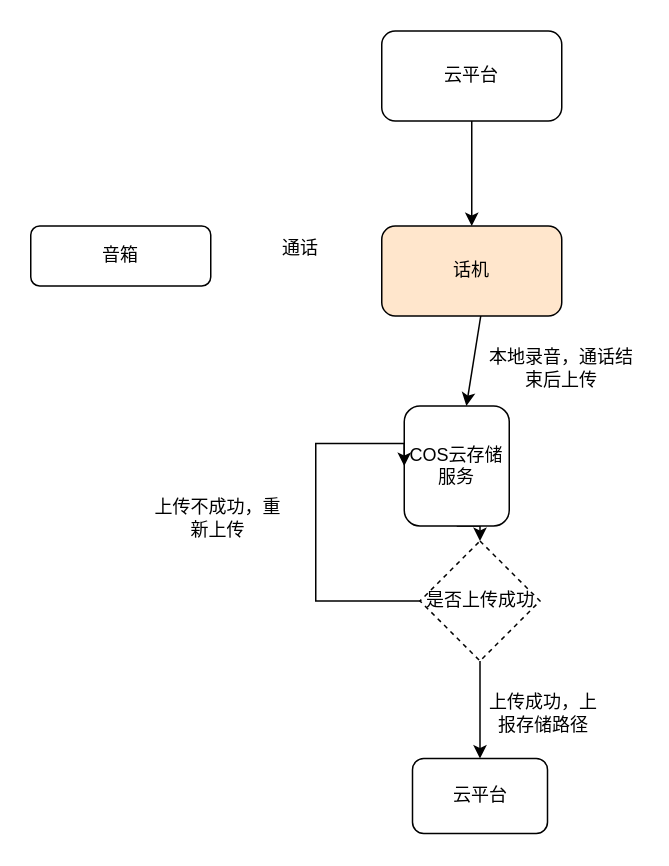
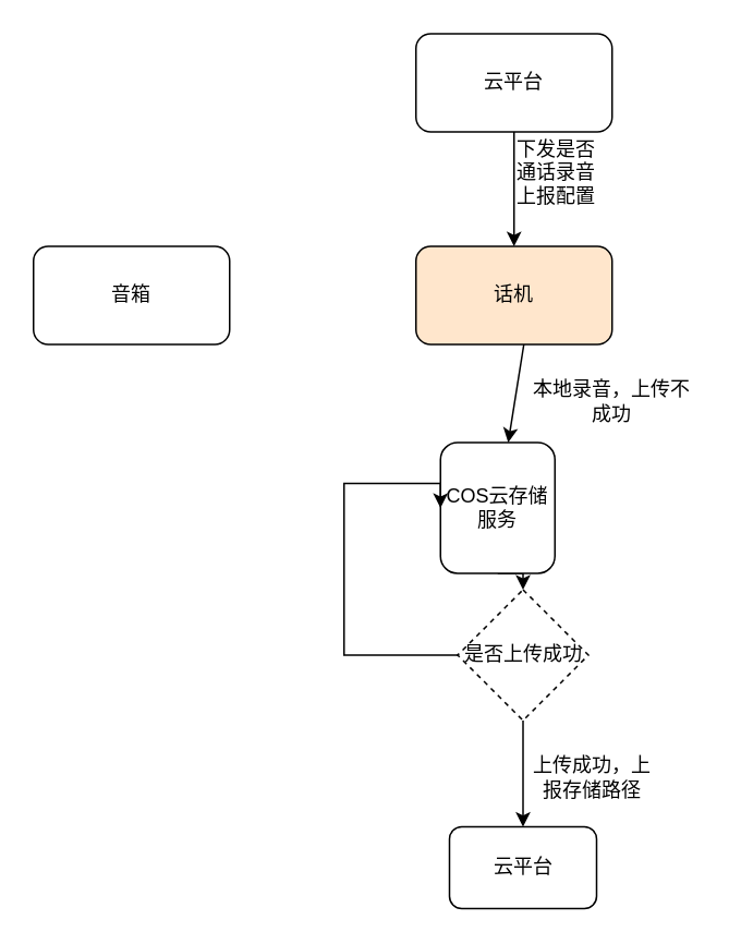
  <mxCell id="0" />
  <mxCell id="1" parent="0" />
  <mxCell id="2" value="话机" style="rounded=1;whiteSpace=wrap;html=1;fillColor=#ffe6cc;" vertex="1" parent="1"><mxGeometry x="254" y="150" width="120" height="60" as="geometry" /></mxCell>
- <mxCell id="3" value="音箱" style="rounded=1;whiteSpace=wrap;html=1;" vertex="1" parent="1"><mxGeometry x="20" y="150" width="120" height="40" as="geometry" /></mxCell>
- <mxCell id="4" value="通话" style="text;html=1;strokeColor=none;fillColor=none;align=center;verticalAlign=middle;whiteSpace=wrap;rounded=0;" vertex="1" parent="1"><mxGeometry x="170" y="150" width="60" height="30" as="geometry" /></mxCell>
+ <mxCell id="3" value="音箱" style="rounded=1;whiteSpace=wrap;html=1;" vertex="1" parent="1"><mxGeometry x="20" y="150" width="120" height="60" as="geometry" /></mxCell>
  <mxCell id="5" style="edgeStyle=orthogonalEdgeStyle;rounded=0;orthogonalLoop=1;jettySize=auto;html=1;exitX=0.5;exitY=1;exitDx=0;exitDy=0;entryX=0.5;entryY=0;entryDx=0;entryDy=0;" edge="1" parent="1" source="6" target="11"><mxGeometry relative="1" as="geometry" /></mxCell>
  <mxCell id="6" value="COS云存储服务" style="rounded=1;whiteSpace=wrap;html=1;" vertex="1" parent="1"><mxGeometry x="269" y="270" width="70" height="80" as="geometry" /></mxCell>
  <mxCell id="7" value="云平台" style="rounded=1;whiteSpace=wrap;html=1;" vertex="1" parent="1"><mxGeometry x="274.5" y="505" width="90" height="50" as="geometry" /></mxCell>
  <mxCell id="8" value="" style="endArrow=classic;html=1;rounded=0;" edge="1" parent="1" target="6"><mxGeometry width="50" height="50" relative="1" as="geometry"><mxPoint x="320" y="210" as="sourcePoint" /><mxPoint x="320" y="260" as="targetPoint" /></mxGeometry></mxCell>
  <mxCell id="9" style="edgeStyle=orthogonalEdgeStyle;rounded=0;orthogonalLoop=1;jettySize=auto;html=1;exitX=0.5;exitY=1;exitDx=0;exitDy=0;entryX=0.5;entryY=0;entryDx=0;entryDy=0;" edge="1" parent="1" source="11" target="7"><mxGeometry relative="1" as="geometry" /></mxCell>
  <mxCell id="10" style="edgeStyle=orthogonalEdgeStyle;rounded=0;orthogonalLoop=1;jettySize=auto;html=1;exitX=0;exitY=0.5;exitDx=0;exitDy=0;entryX=0;entryY=0.5;entryDx=0;entryDy=0;" edge="1" parent="1" source="11" target="6"><mxGeometry relative="1" as="geometry"><Array as="points"><mxPoint x="210" y="400" /><mxPoint x="210" y="295" /></Array></mxGeometry></mxCell>
  <mxCell id="11" value="是否上传成功" style="rhombus;whiteSpace=wrap;html=1;dashed=1;" vertex="1" parent="1"><mxGeometry x="279.5" y="360" width="80" height="80" as="geometry" /></mxCell>
- <mxCell id="12" value="本地录音，通话结束后上传" style="text;html=1;strokeColor=none;fillColor=none;align=center;verticalAlign=middle;whiteSpace=wrap;rounded=0;" vertex="1" parent="1"><mxGeometry x="324" y="230" width="100" height="30" as="geometry" /></mxCell>
+ <mxCell id="12" value="本地录音，上传不成功" style="text;html=1;strokeColor=none;fillColor=none;align=center;verticalAlign=middle;whiteSpace=wrap;rounded=0;" vertex="1" parent="1"><mxGeometry x="324" y="230" width="100" height="30" as="geometry" /></mxCell>
  <mxCell id="13" value="上传成功，上报存储路径" style="text;html=1;strokeColor=none;fillColor=none;align=center;verticalAlign=middle;whiteSpace=wrap;rounded=0;" vertex="1" parent="1"><mxGeometry x="324" y="460" width="76" height="30" as="geometry" /></mxCell>
- <mxCell id="14" value="上传不成功，重新上传" style="text;html=1;strokeColor=none;fillColor=none;align=center;verticalAlign=middle;whiteSpace=wrap;rounded=0;" vertex="1" parent="1"><mxGeometry x="100" y="330" width="90" height="30" as="geometry" /></mxCell>
  <mxCell id="15" style="edgeStyle=orthogonalEdgeStyle;rounded=0;orthogonalLoop=1;jettySize=auto;html=1;exitX=0.5;exitY=1;exitDx=0;exitDy=0;entryX=0.5;entryY=0;entryDx=0;entryDy=0;" edge="1" parent="1" source="16" target="2"><mxGeometry relative="1" as="geometry" /></mxCell>
  <mxCell id="16" value="云平台" style="rounded=1;whiteSpace=wrap;html=1;" vertex="1" parent="1"><mxGeometry x="254" y="20" width="120" height="60" as="geometry" /></mxCell>
+ <mxCell id="17" value="下发是否通话录音上报配置" style="text;html=1;strokeColor=none;fillColor=none;align=center;verticalAlign=middle;whiteSpace=wrap;rounded=0;" vertex="1" parent="1"><mxGeometry x="310" y="90" width="60" height="30" as="geometry" /></mxCell>
